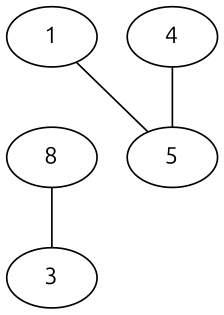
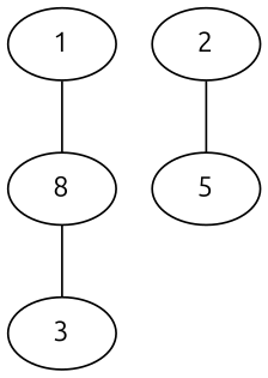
  graph {
    fontname=Ubuntu
    node [fontname=Ubuntu]
    edge [fontname=Ubuntu]
    n1 [label=8]
    1
    3
-   4
+   4 [label=2]
    5
    n1 -- 3
-   1 -- 5
+   1 -- n1
    4 -- 5
  }
